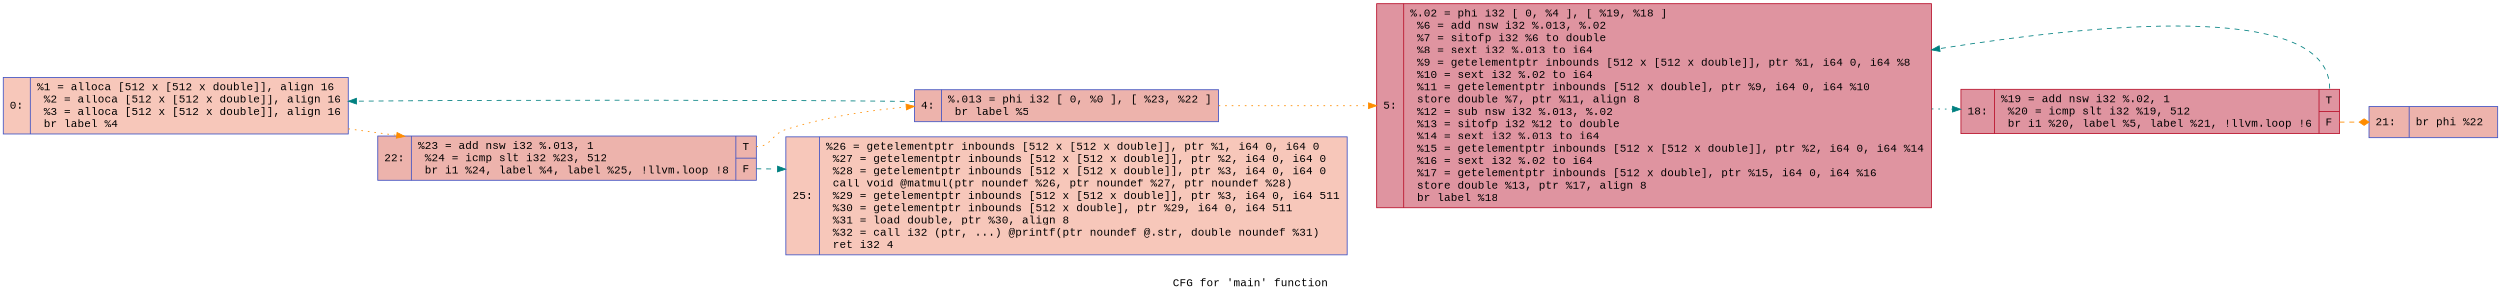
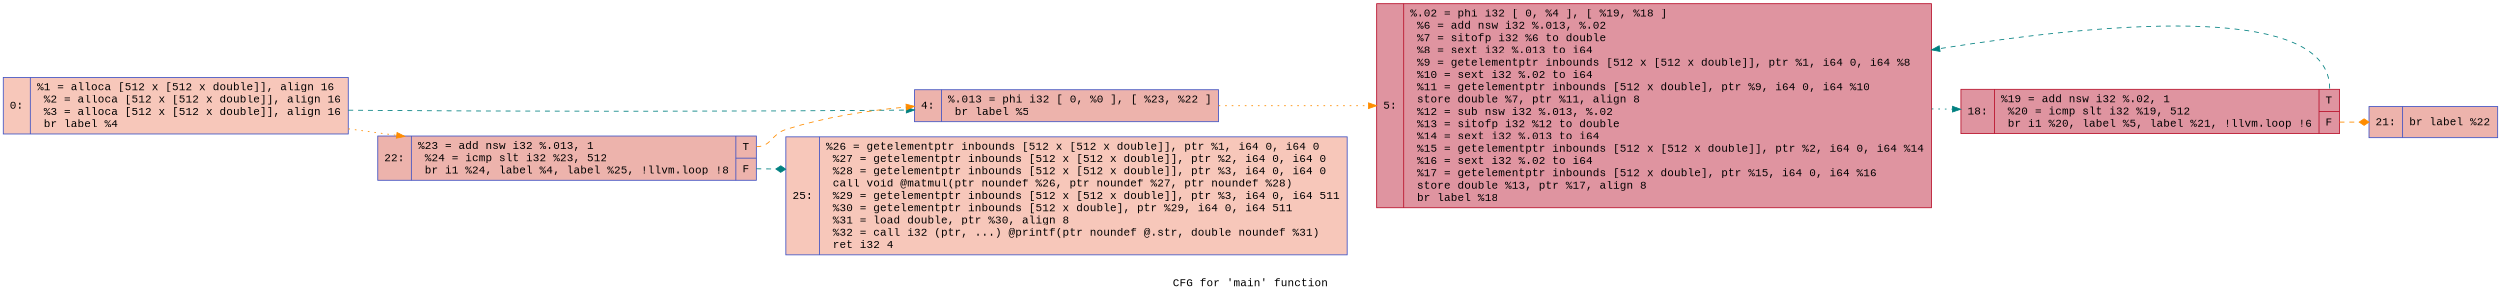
  digraph {
    fontname="Liberation Mono"
    label="CFG for 'main' function"
    rankdir=LR
    node [color="#3d50c3ff" fillcolor="#d6524470" fontname="Liberation Mono" shape=record style=filled]
    edge [arrowhead=normal color=teal fontname="Liberation Mono" style=dashed]
    n1 [fillcolor="#ec7f6370" label="{0:\l|  %1 = alloca [512 x [512 x double]], align 16\l  %2 = alloca [512 x [512 x double]], align 16\l  %3 = alloca [512 x [512 x double]], align 16\l  br label %4\l}"]
    n2 [label="{4:\l|  %.013 = phi i32 [ 0, %0 ], [ %23, %22 ]\l  br label %5\l}"]
    n3 [label="{22:\l|  %23 = add nsw i32 %.013, 1\l  %24 = icmp slt i32 %23, 512\l  br i1 %24, label %4, label %25, !llvm.loop !8\l|{<s0>T|<s1>F}}"]
    n4 [color="#b70d28ff" fillcolor="#b70d2870" label="{5:\l|  %.02 = phi i32 [ 0, %4 ], [ %19, %18 ]\l  %6 = add nsw i32 %.013, %.02\l  %7 = sitofp i32 %6 to double\l  %8 = sext i32 %.013 to i64\l  %9 = getelementptr inbounds [512 x [512 x double]], ptr %1, i64 0, i64 %8\l  %10 = sext i32 %.02 to i64\l  %11 = getelementptr inbounds [512 x double], ptr %9, i64 0, i64 %10\l  store double %7, ptr %11, align 8\l  %12 = sub nsw i32 %.013, %.02\l  %13 = sitofp i32 %12 to double\l  %14 = sext i32 %.013 to i64\l  %15 = getelementptr inbounds [512 x [512 x double]], ptr %2, i64 0, i64 %14\l  %16 = sext i32 %.02 to i64\l  %17 = getelementptr inbounds [512 x double], ptr %15, i64 0, i64 %16\l  store double %13, ptr %17, align 8\l  br label %18\l}"]
    n5 [color="#b70d28ff" fillcolor="#b70d2870" label="{18:\l|  %19 = add nsw i32 %.02, 1\l  %20 = icmp slt i32 %19, 512\l  br i1 %20, label %5, label %21, !llvm.loop !6\l|{<s0>T|<s1>F}}"]
-   n6 [label="{21:\l|  br phi %22\l}"]
+   n6 [label="{21:\l|  br label %22\l}"]
    n7 [fillcolor="#ec7f6370" label="{25:\l|  %26 = getelementptr inbounds [512 x [512 x double]], ptr %1, i64 0, i64 0\l  %27 = getelementptr inbounds [512 x [512 x double]], ptr %2, i64 0, i64 0\l  %28 = getelementptr inbounds [512 x [512 x double]], ptr %3, i64 0, i64 0\l  call void @matmul(ptr noundef %26, ptr noundef %27, ptr noundef %28)\l  %29 = getelementptr inbounds [512 x [512 x double]], ptr %3, i64 0, i64 511\l  %30 = getelementptr inbounds [512 x double], ptr %29, i64 0, i64 511\l  %31 = load double, ptr %30, align 8\l  %32 = call i32 (ptr, ...) @printf(ptr noundef @.str, double noundef %31)\l  ret i32 4\l}"]
-   n2 -> n1
+   n1 -> n2
    n1 -> n3 [color=darkorange style=dotted]
    n2 -> n4 [color=darkorange style=dotted]
-   n3 -> n2 [color=darkorange style=dotted tailport=s0]
-   n3 -> n7 [tailport=s1]
+   n3 -> n2 [color=darkorange tailport=s0]
+   n3 -> n7 [arrowhead=diamond tailport=s1]
    n4 -> n5 [style=dotted]
    n5 -> n4 [tailport=s0]
    n5 -> n6 [arrowhead=diamond color=darkorange tailport=s1]
  }
